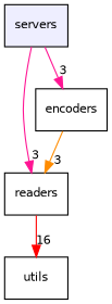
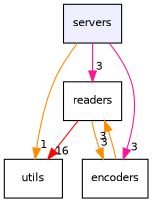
  digraph {
    compound=true
    node [fontname=Helvetica fontsize=10 shape=box]
    edge [color=darkorange headlabel=3 labeldistance=1.5 labelfontname=Helvetica labelfontsize=10]
    n1 [fillcolor="#eeeeff" label=servers pencolor=black style=filled]
    n2 [label=utils]
    n3 [label=readers]
    n4 [label=encoders]
+   n1 -> n2 [headlabel=1]
    n1 -> n3 [color=deeppink]
    n1 -> n4 [color=deeppink]
    n3 -> n2 [color=red headlabel=16]
+   n3 -> n4
    n4 -> n3
  }
